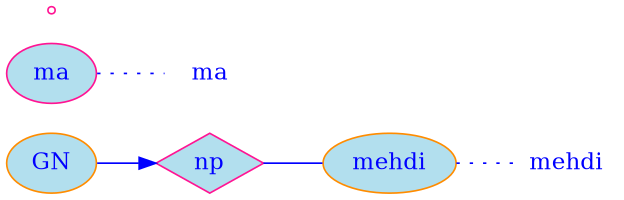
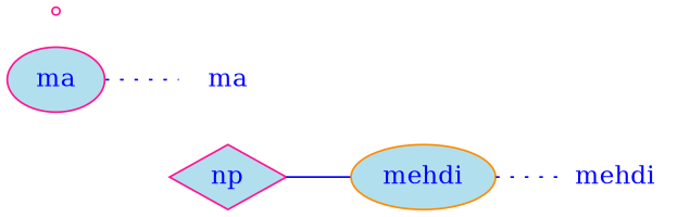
  digraph {
    rankdir=LR
    node [color=darkorange fillcolor=lightblue2 fontcolor=blue shape=plaintext style=filled]
    edge [arrowhead=none color=blue fontcolor=blue minlen=1 style=dotted]
    n1 [color=gray40 height=0.50 label=mehdi width=0.81 style=""]
    n2 [height=0.50 label=mehdi shape=ellipse width=1.11]
    n3 [color=deeppink height=0.50 label=np shape=diamond width=0.75]
-   n4 [arrowhead=doubleoctagon height=0.50 label=GN width=0.75 shape=""]
    n5 [height=0.50 label=ma width=0.75 style=""]
    n6 [color=deeppink height=0.50 label=ma shape=ellipse width=0.75]
    "mc1s1_P26L1#pos#empty" [color=deeppink fillcolor=white fontcolor=white height=0.06 shape=point width=0.06 style=""]
    n2 -> n1
    n3 -> n2 [style=solid]
-   n4 -> n3 [shape=normal style=solid arrowhead=""]
    n6 -> n5
  }
